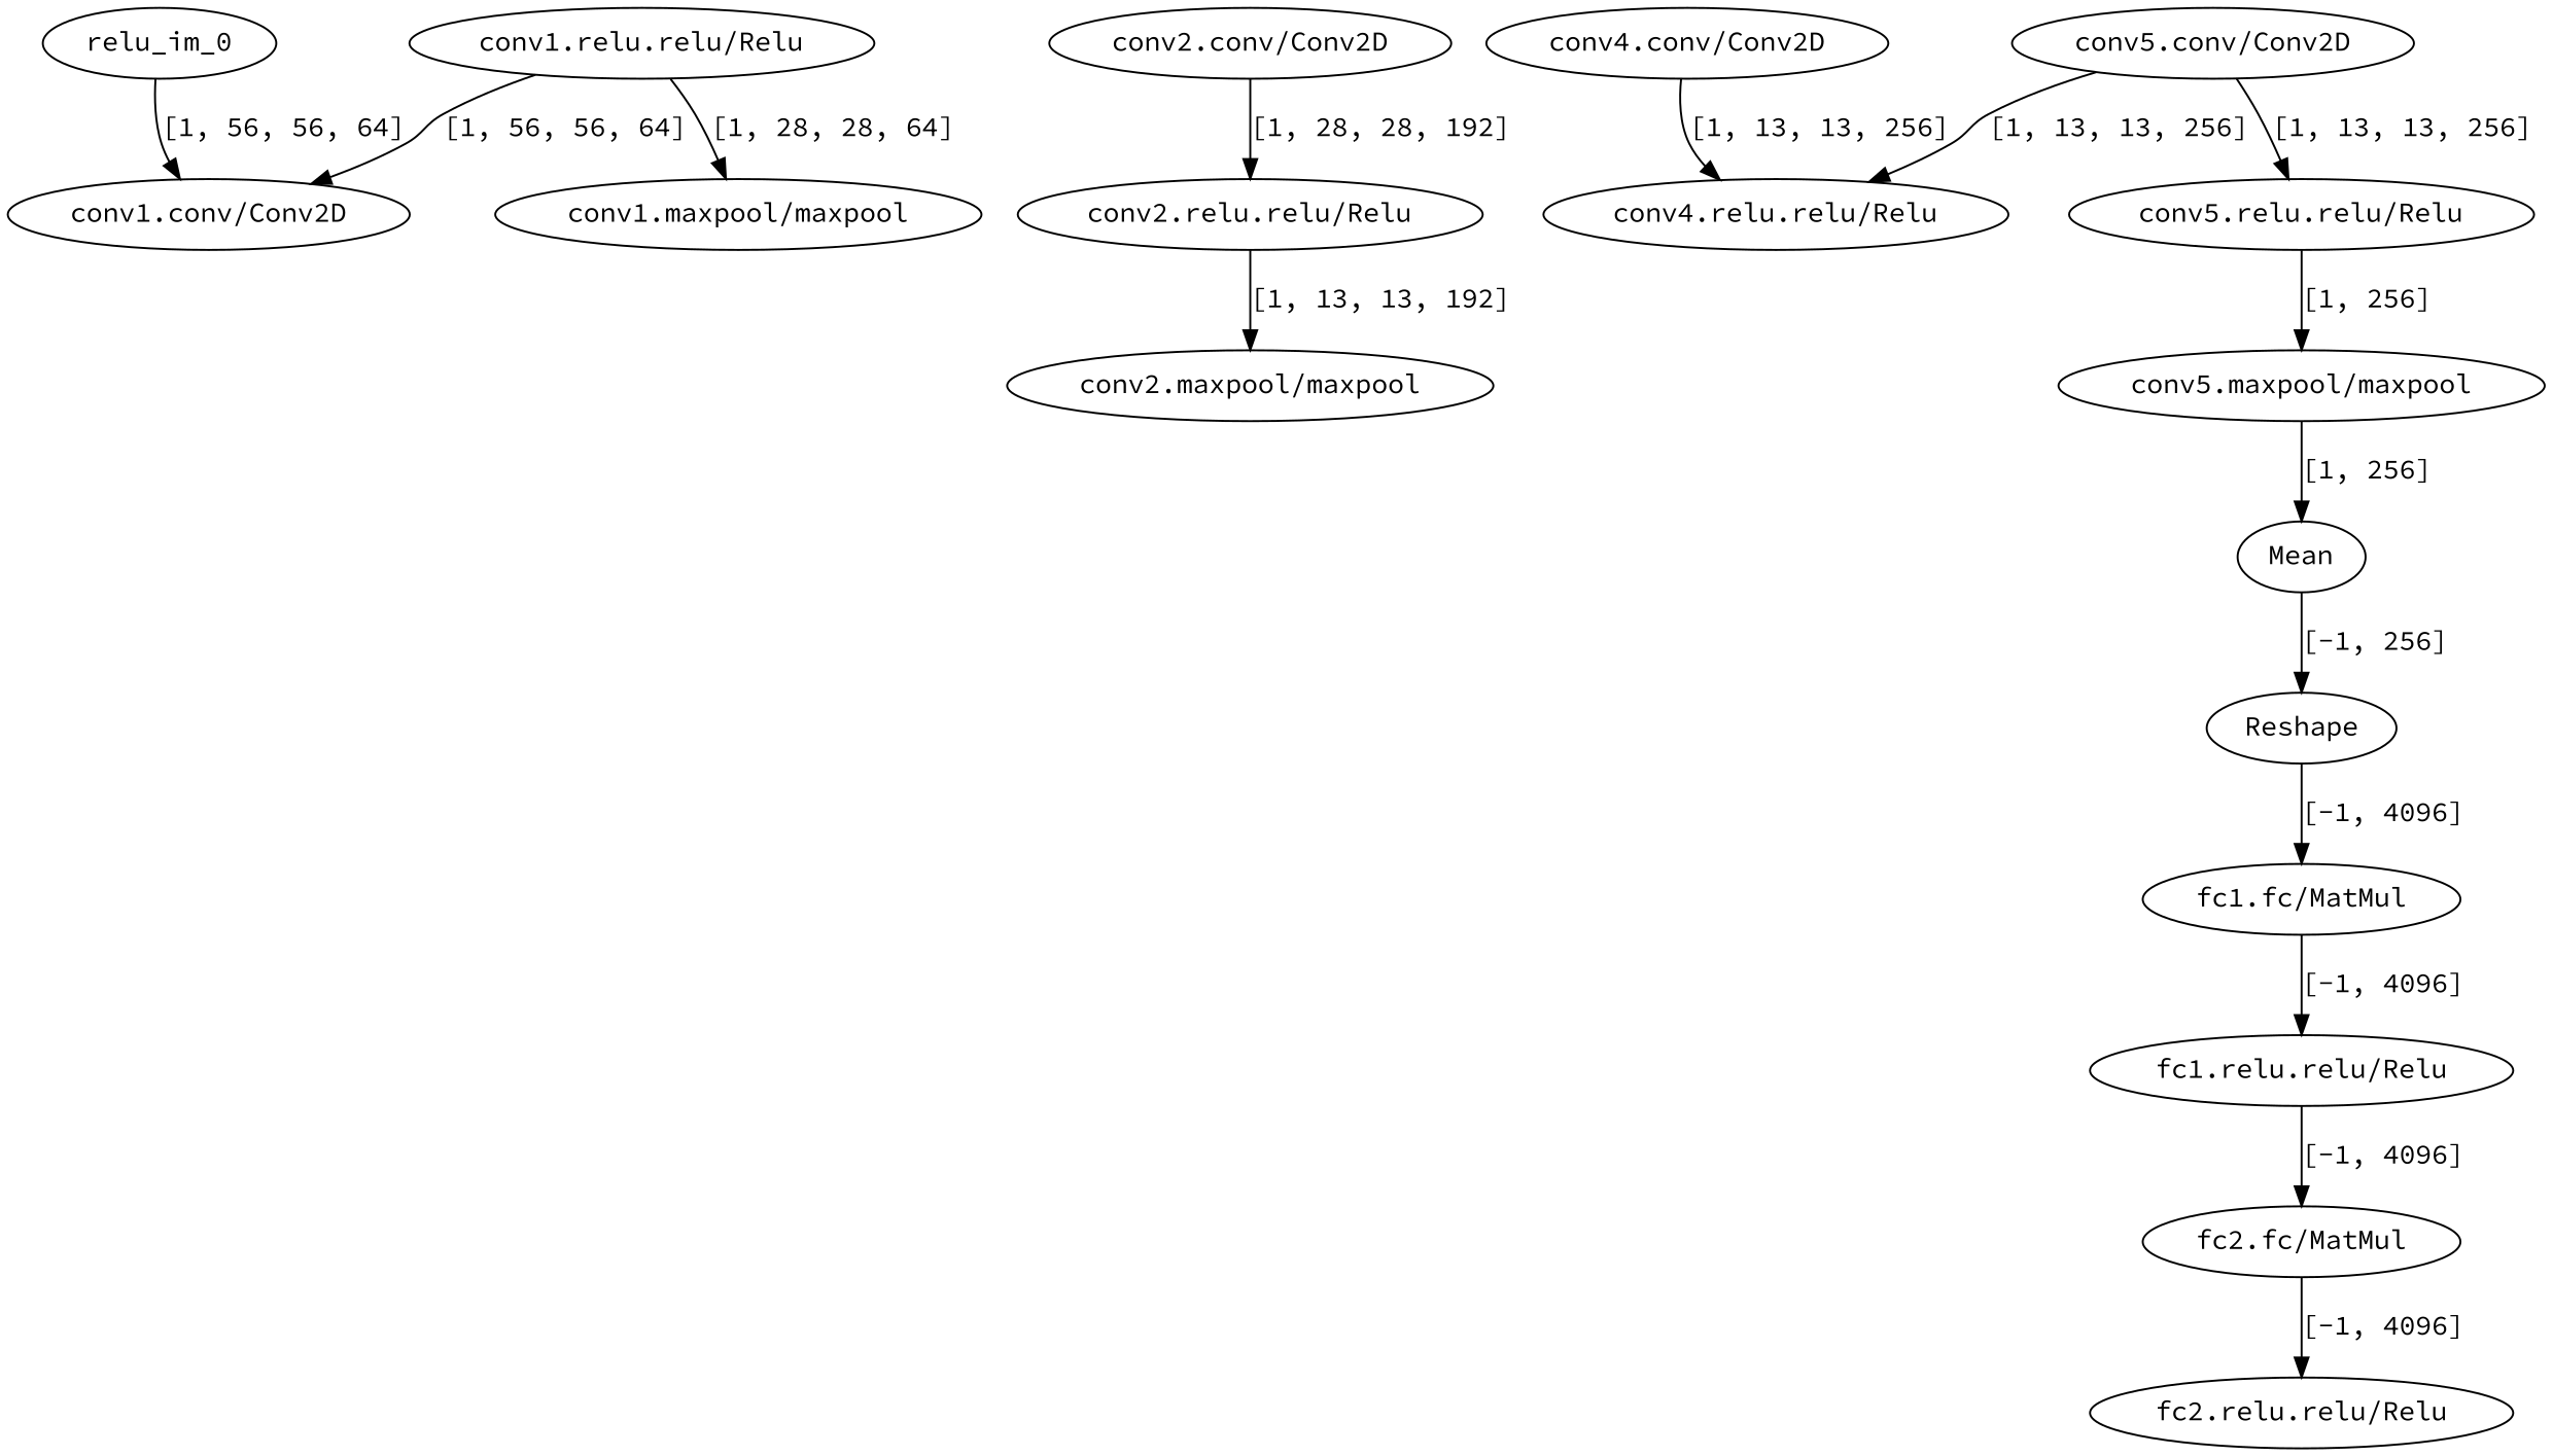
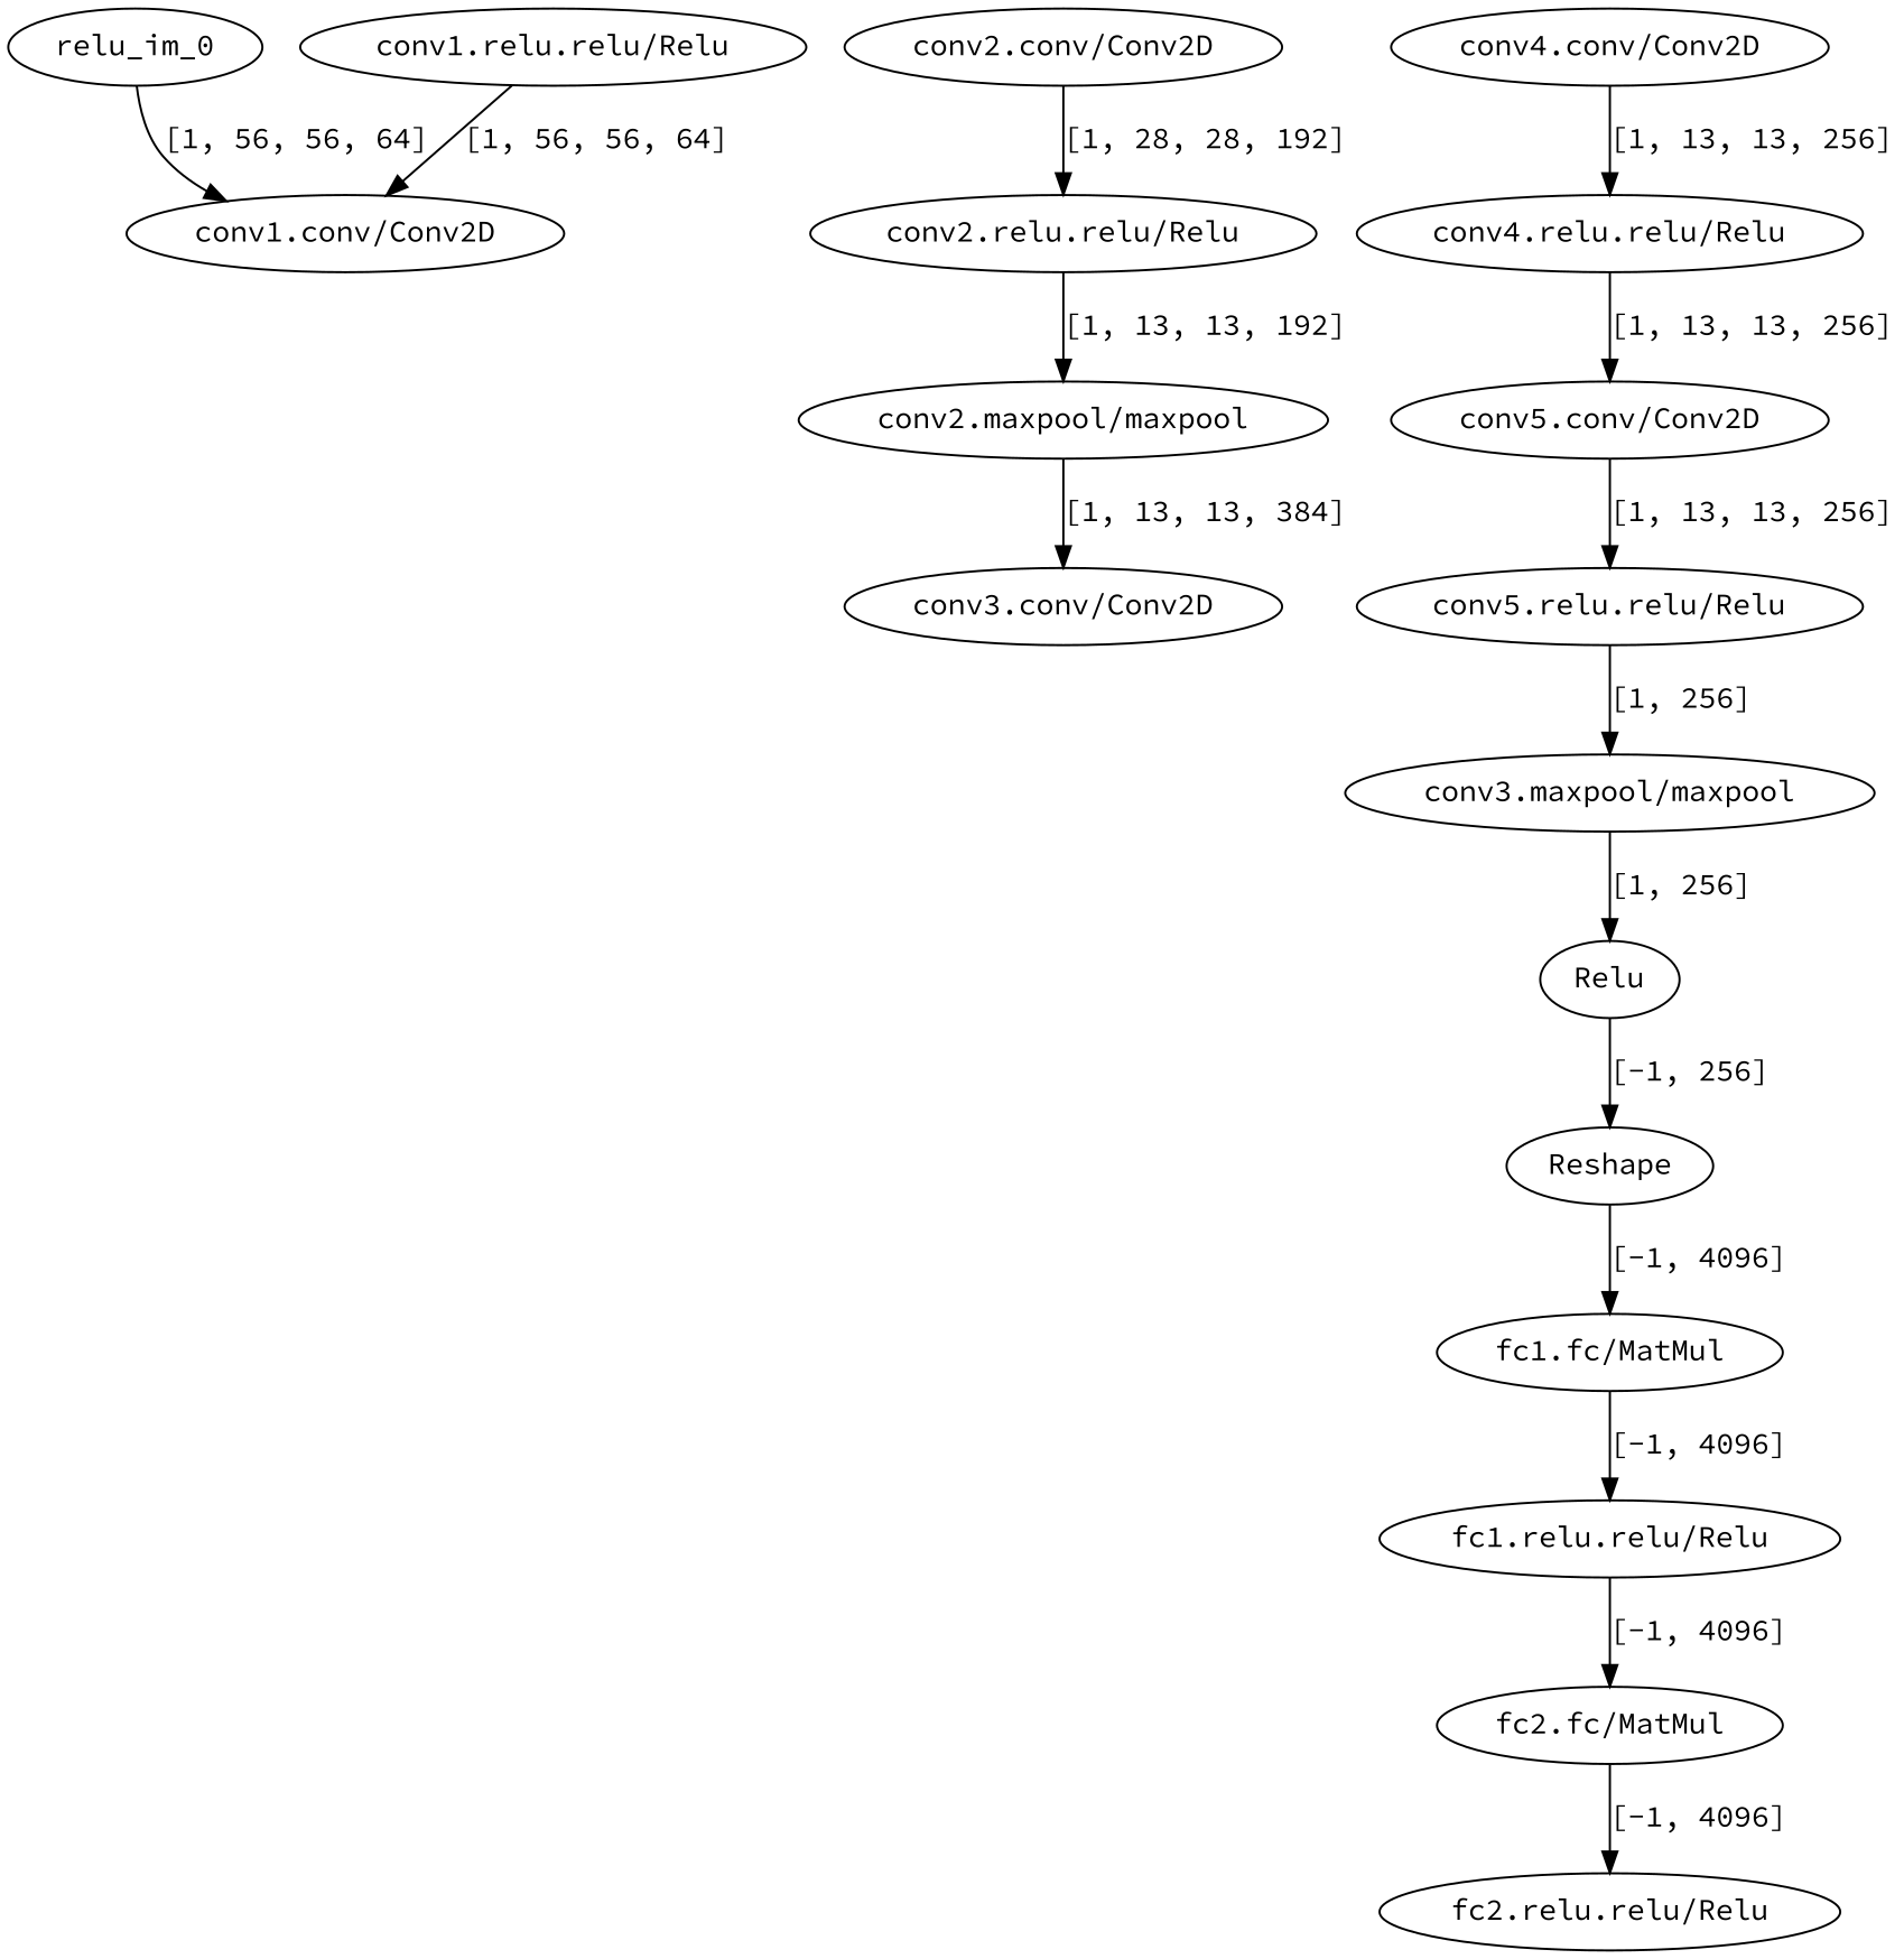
  digraph {
    fontname="Source Code Pro"
    node [fontname="Source Code Pro"]
    edge [fontname="Source Code Pro"]
    n1 [label=relu_im_0]
    n2 [label="conv1.conv/Conv2D"]
    n3 [label="conv1.relu.relu/Relu"]
-   n4 [label="conv1.maxpool/maxpool"]
    n5 [label="conv2.conv/Conv2D"]
    n6 [label="conv2.relu.relu/Relu"]
    n7 [label="conv2.maxpool/maxpool"]
+   n8 [label="conv3.conv/Conv2D"]
    n9 [label="conv4.conv/Conv2D"]
    n10 [label="conv4.relu.relu/Relu"]
    n11 [label="conv5.conv/Conv2D"]
    n12 [label="conv5.relu.relu/Relu"]
-   n13 [label="conv5.maxpool/maxpool"]
-   n14 [label=Mean]
+   n13 [label="conv3.maxpool/maxpool"]
+   n14 [label=Relu]
    n15 [label=Reshape]
    n16 [label="fc1.fc/MatMul"]
    n17 [label="fc1.relu.relu/Relu"]
    n18 [label="fc2.fc/MatMul"]
    n19 [label="fc2.relu.relu/Relu"]
    n1 -> n2 [label="[1, 56, 56, 64]"]
    n3 -> n2 [label="[1, 56, 56, 64]"]
-   n3 -> n4 [label="[1, 28, 28, 64]"]
    n5 -> n6 [label="[1, 28, 28, 192]"]
    n6 -> n7 [label="[1, 13, 13, 192]"]
+   n7 -> n8 [label="[1, 13, 13, 384]"]
    n9 -> n10 [label="[1, 13, 13, 256]"]
-   n11 -> n10 [label="[1, 13, 13, 256]"]
+   n10 -> n11 [label="[1, 13, 13, 256]"]
    n11 -> n12 [label="[1, 13, 13, 256]"]
    n12 -> n13 [label="[1, 256]"]
    n13 -> n14 [label="[1, 256]"]
    n14 -> n15 [label="[-1, 256]"]
    n15 -> n16 [label="[-1, 4096]"]
    n16 -> n17 [label="[-1, 4096]"]
    n17 -> n18 [label="[-1, 4096]"]
    n18 -> n19 [label="[-1, 4096]"]
  }
